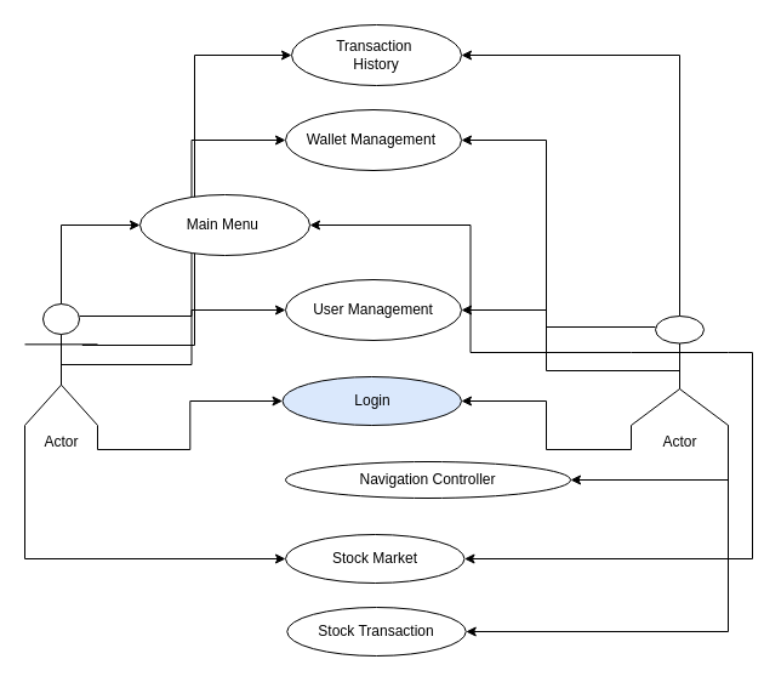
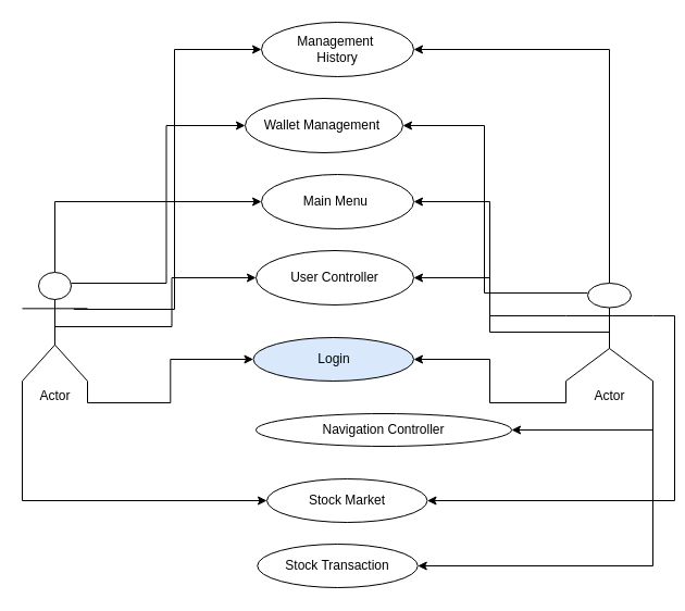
  <mxCell id="0" />
  <mxCell id="1" parent="0" />
- <mxCell id="2" value="Transaction&amp;nbsp;&lt;div&gt;History&lt;/div&gt;" style="ellipse;whiteSpace=wrap;html=1;" vertex="1" parent="1"><mxGeometry x="240" y="20" width="140" height="50" as="geometry" /></mxCell>
+ <mxCell id="2" value="Management&amp;nbsp;&lt;div&gt;History&lt;/div&gt;" style="ellipse;whiteSpace=wrap;html=1;" vertex="1" parent="1"><mxGeometry x="240" y="20" width="140" height="50" as="geometry" /></mxCell>
  <mxCell id="3" style="edgeStyle=orthogonalEdgeStyle;rounded=0;orthogonalLoop=1;jettySize=auto;html=1;entryX=0;entryY=0.5;entryDx=0;entryDy=0;exitX=0.789;exitY=0.34;exitDx=0;exitDy=0;exitPerimeter=0;" edge="1" parent="1" source="9" target="2"><mxGeometry relative="1" as="geometry" /></mxCell>
  <mxCell id="4" style="edgeStyle=orthogonalEdgeStyle;rounded=0;orthogonalLoop=1;jettySize=auto;html=1;exitX=0.75;exitY=0.1;exitDx=0;exitDy=0;exitPerimeter=0;entryX=0;entryY=0.5;entryDx=0;entryDy=0;" edge="1" parent="1" source="9" target="10"><mxGeometry relative="1" as="geometry" /></mxCell>
  <mxCell id="5" style="edgeStyle=orthogonalEdgeStyle;rounded=0;orthogonalLoop=1;jettySize=auto;html=1;exitX=0.5;exitY=0;exitDx=0;exitDy=0;exitPerimeter=0;entryX=0;entryY=0.5;entryDx=0;entryDy=0;" edge="1" parent="1" source="9" target="11"><mxGeometry relative="1" as="geometry" /></mxCell>
  <mxCell id="6" style="edgeStyle=orthogonalEdgeStyle;rounded=0;orthogonalLoop=1;jettySize=auto;html=1;exitX=0.5;exitY=0.5;exitDx=0;exitDy=0;exitPerimeter=0;entryX=0;entryY=0.5;entryDx=0;entryDy=0;" edge="1" parent="1" source="9" target="12"><mxGeometry relative="1" as="geometry" /></mxCell>
  <mxCell id="7" style="edgeStyle=orthogonalEdgeStyle;rounded=0;orthogonalLoop=1;jettySize=auto;html=1;exitX=1;exitY=1;exitDx=0;exitDy=0;exitPerimeter=0;entryX=0;entryY=0.5;entryDx=0;entryDy=0;" edge="1" parent="1" source="9" target="13"><mxGeometry relative="1" as="geometry" /></mxCell>
  <mxCell id="8" style="edgeStyle=orthogonalEdgeStyle;rounded=0;orthogonalLoop=1;jettySize=auto;html=1;exitX=0;exitY=1;exitDx=0;exitDy=0;exitPerimeter=0;entryX=0;entryY=0.5;entryDx=0;entryDy=0;" edge="1" parent="1" source="9" target="15"><mxGeometry relative="1" as="geometry" /></mxCell>
  <mxCell id="9" value="Actor" style="shape=umlActor;verticalLabelPosition=bottom;verticalAlign=top;html=1;" vertex="1" parent="1"><mxGeometry x="20" y="250" width="60" height="100" as="geometry" /></mxCell>
- <mxCell id="10" value="Wallet Management&amp;nbsp;" style="ellipse;whiteSpace=wrap;html=1;" vertex="1" parent="1"><mxGeometry x="235" y="90" width="145" height="50" as="geometry" /></mxCell>
- <mxCell id="11" value="Main Menu&amp;nbsp;" style="ellipse;whiteSpace=wrap;html=1;" vertex="1" parent="1"><mxGeometry x="115" y="160" width="140" height="50" as="geometry" /></mxCell>
- <mxCell id="12" value="User Management" style="ellipse;whiteSpace=wrap;html=1;" vertex="1" parent="1"><mxGeometry x="235" y="230" width="145" height="50" as="geometry" /></mxCell>
+ <mxCell id="10" value="Wallet Management&amp;nbsp;" style="ellipse;whiteSpace=wrap;html=1;" vertex="1" parent="1"><mxGeometry x="225" y="90" width="145" height="50" as="geometry" /></mxCell>
+ <mxCell id="11" value="Main Menu&amp;nbsp;" style="ellipse;whiteSpace=wrap;html=1;" vertex="1" parent="1"><mxGeometry x="240" y="160" width="140" height="50" as="geometry" /></mxCell>
+ <mxCell id="12" value="User Controller" style="ellipse;whiteSpace=wrap;html=1;" vertex="1" parent="1"><mxGeometry x="235" y="230" width="145" height="50" as="geometry" /></mxCell>
  <mxCell id="13" value="Login" style="ellipse;whiteSpace=wrap;html=1;fillColor=#dae8fc;" vertex="1" parent="1"><mxGeometry x="232.5" y="310" width="147.5" height="40" as="geometry" /></mxCell>
  <mxCell id="14" value="Navigation Controller" style="ellipse;whiteSpace=wrap;html=1;" vertex="1" parent="1"><mxGeometry x="235" y="380" width="235" height="30" as="geometry" /></mxCell>
- <mxCell id="15" value="Stock Market" style="ellipse;whiteSpace=wrap;html=1;" vertex="1" parent="1"><mxGeometry x="235" y="440" width="147.5" height="40" as="geometry" /></mxCell>
+ <mxCell id="15" value="Stock Market" style="ellipse;whiteSpace=wrap;html=1;" vertex="1" parent="1"><mxGeometry x="245" y="440" width="147.5" height="40" as="geometry" /></mxCell>
  <mxCell id="16" value="Stock Transaction" style="ellipse;whiteSpace=wrap;html=1;" vertex="1" parent="1"><mxGeometry x="236.25" y="500" width="147.5" height="40" as="geometry" /></mxCell>
  <mxCell id="17" style="edgeStyle=orthogonalEdgeStyle;rounded=0;orthogonalLoop=1;jettySize=auto;html=1;exitX=0.5;exitY=0;exitDx=0;exitDy=0;exitPerimeter=0;entryX=1;entryY=0.5;entryDx=0;entryDy=0;" edge="1" parent="1" source="25" target="2"><mxGeometry relative="1" as="geometry" /></mxCell>
  <mxCell id="18" style="edgeStyle=orthogonalEdgeStyle;rounded=0;orthogonalLoop=1;jettySize=auto;html=1;exitX=0.25;exitY=0.1;exitDx=0;exitDy=0;exitPerimeter=0;entryX=1;entryY=0.5;entryDx=0;entryDy=0;" edge="1" parent="1" source="25" target="10"><mxGeometry relative="1" as="geometry" /></mxCell>
  <mxCell id="19" style="edgeStyle=orthogonalEdgeStyle;rounded=0;orthogonalLoop=1;jettySize=auto;html=1;exitX=0;exitY=0.333;exitDx=0;exitDy=0;exitPerimeter=0;entryX=1;entryY=0.5;entryDx=0;entryDy=0;" edge="1" parent="1" source="25" target="11"><mxGeometry relative="1" as="geometry" /></mxCell>
  <mxCell id="20" style="edgeStyle=orthogonalEdgeStyle;rounded=0;orthogonalLoop=1;jettySize=auto;html=1;exitX=0.5;exitY=0.5;exitDx=0;exitDy=0;exitPerimeter=0;entryX=1;entryY=0.5;entryDx=0;entryDy=0;" edge="1" parent="1" source="25" target="12"><mxGeometry relative="1" as="geometry" /></mxCell>
  <mxCell id="21" style="edgeStyle=orthogonalEdgeStyle;rounded=0;orthogonalLoop=1;jettySize=auto;html=1;exitX=0;exitY=1;exitDx=0;exitDy=0;exitPerimeter=0;entryX=1;entryY=0.5;entryDx=0;entryDy=0;" edge="1" parent="1" source="25" target="13"><mxGeometry relative="1" as="geometry" /></mxCell>
  <mxCell id="22" style="edgeStyle=orthogonalEdgeStyle;rounded=0;orthogonalLoop=1;jettySize=auto;html=1;exitX=1;exitY=1;exitDx=0;exitDy=0;exitPerimeter=0;entryX=1;entryY=0.5;entryDx=0;entryDy=0;" edge="1" parent="1" source="25" target="14"><mxGeometry relative="1" as="geometry" /></mxCell>
  <mxCell id="23" style="edgeStyle=orthogonalEdgeStyle;rounded=0;orthogonalLoop=1;jettySize=auto;html=1;exitX=1;exitY=0.333;exitDx=0;exitDy=0;exitPerimeter=0;entryX=1;entryY=0.5;entryDx=0;entryDy=0;" edge="1" parent="1" source="25" target="15"><mxGeometry relative="1" as="geometry" /></mxCell>
  <mxCell id="24" style="edgeStyle=orthogonalEdgeStyle;rounded=0;orthogonalLoop=1;jettySize=auto;html=1;exitX=1;exitY=1;exitDx=0;exitDy=0;exitPerimeter=0;entryX=1;entryY=0.5;entryDx=0;entryDy=0;" edge="1" parent="1" source="25" target="16"><mxGeometry relative="1" as="geometry" /></mxCell>
  <mxCell id="25" value="Actor" style="shape=umlActor;verticalLabelPosition=bottom;verticalAlign=top;html=1;" vertex="1" parent="1"><mxGeometry x="520" y="260" width="80" height="90" as="geometry" /></mxCell>
